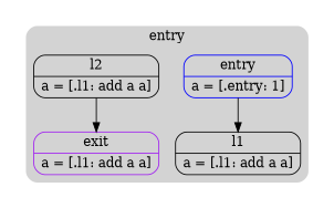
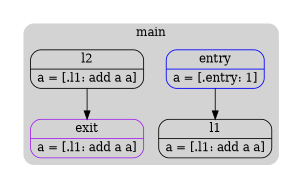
  digraph {
    compound=true
    node [color=black shape=Mrecord]
    n1 [color=blue label="{entry|a = [.entry: 1]\l}"]
    n2 [label="{l1|a = [.l1: add a a]\l}"]
    n3 [label="{l2|a = [.l1: add a a]\l}"]
    n4 [color=purple label="{exit|a = [.l1: add a a]\l}"]
    subgraph cluster_1 {
      peripheries=0
      subgraph cluster_2 {
        peripheries=0
        subgraph cluster_3 {
          bgcolor=lightgray
          color=darkgray
-         label=entry
+         label=main
          peripheries=0
          style=rounded
          n1
          n2
          n3
          n4
        }
      }
    }
    n1 -> n2
    n3 -> n4 [color=black]
  }
